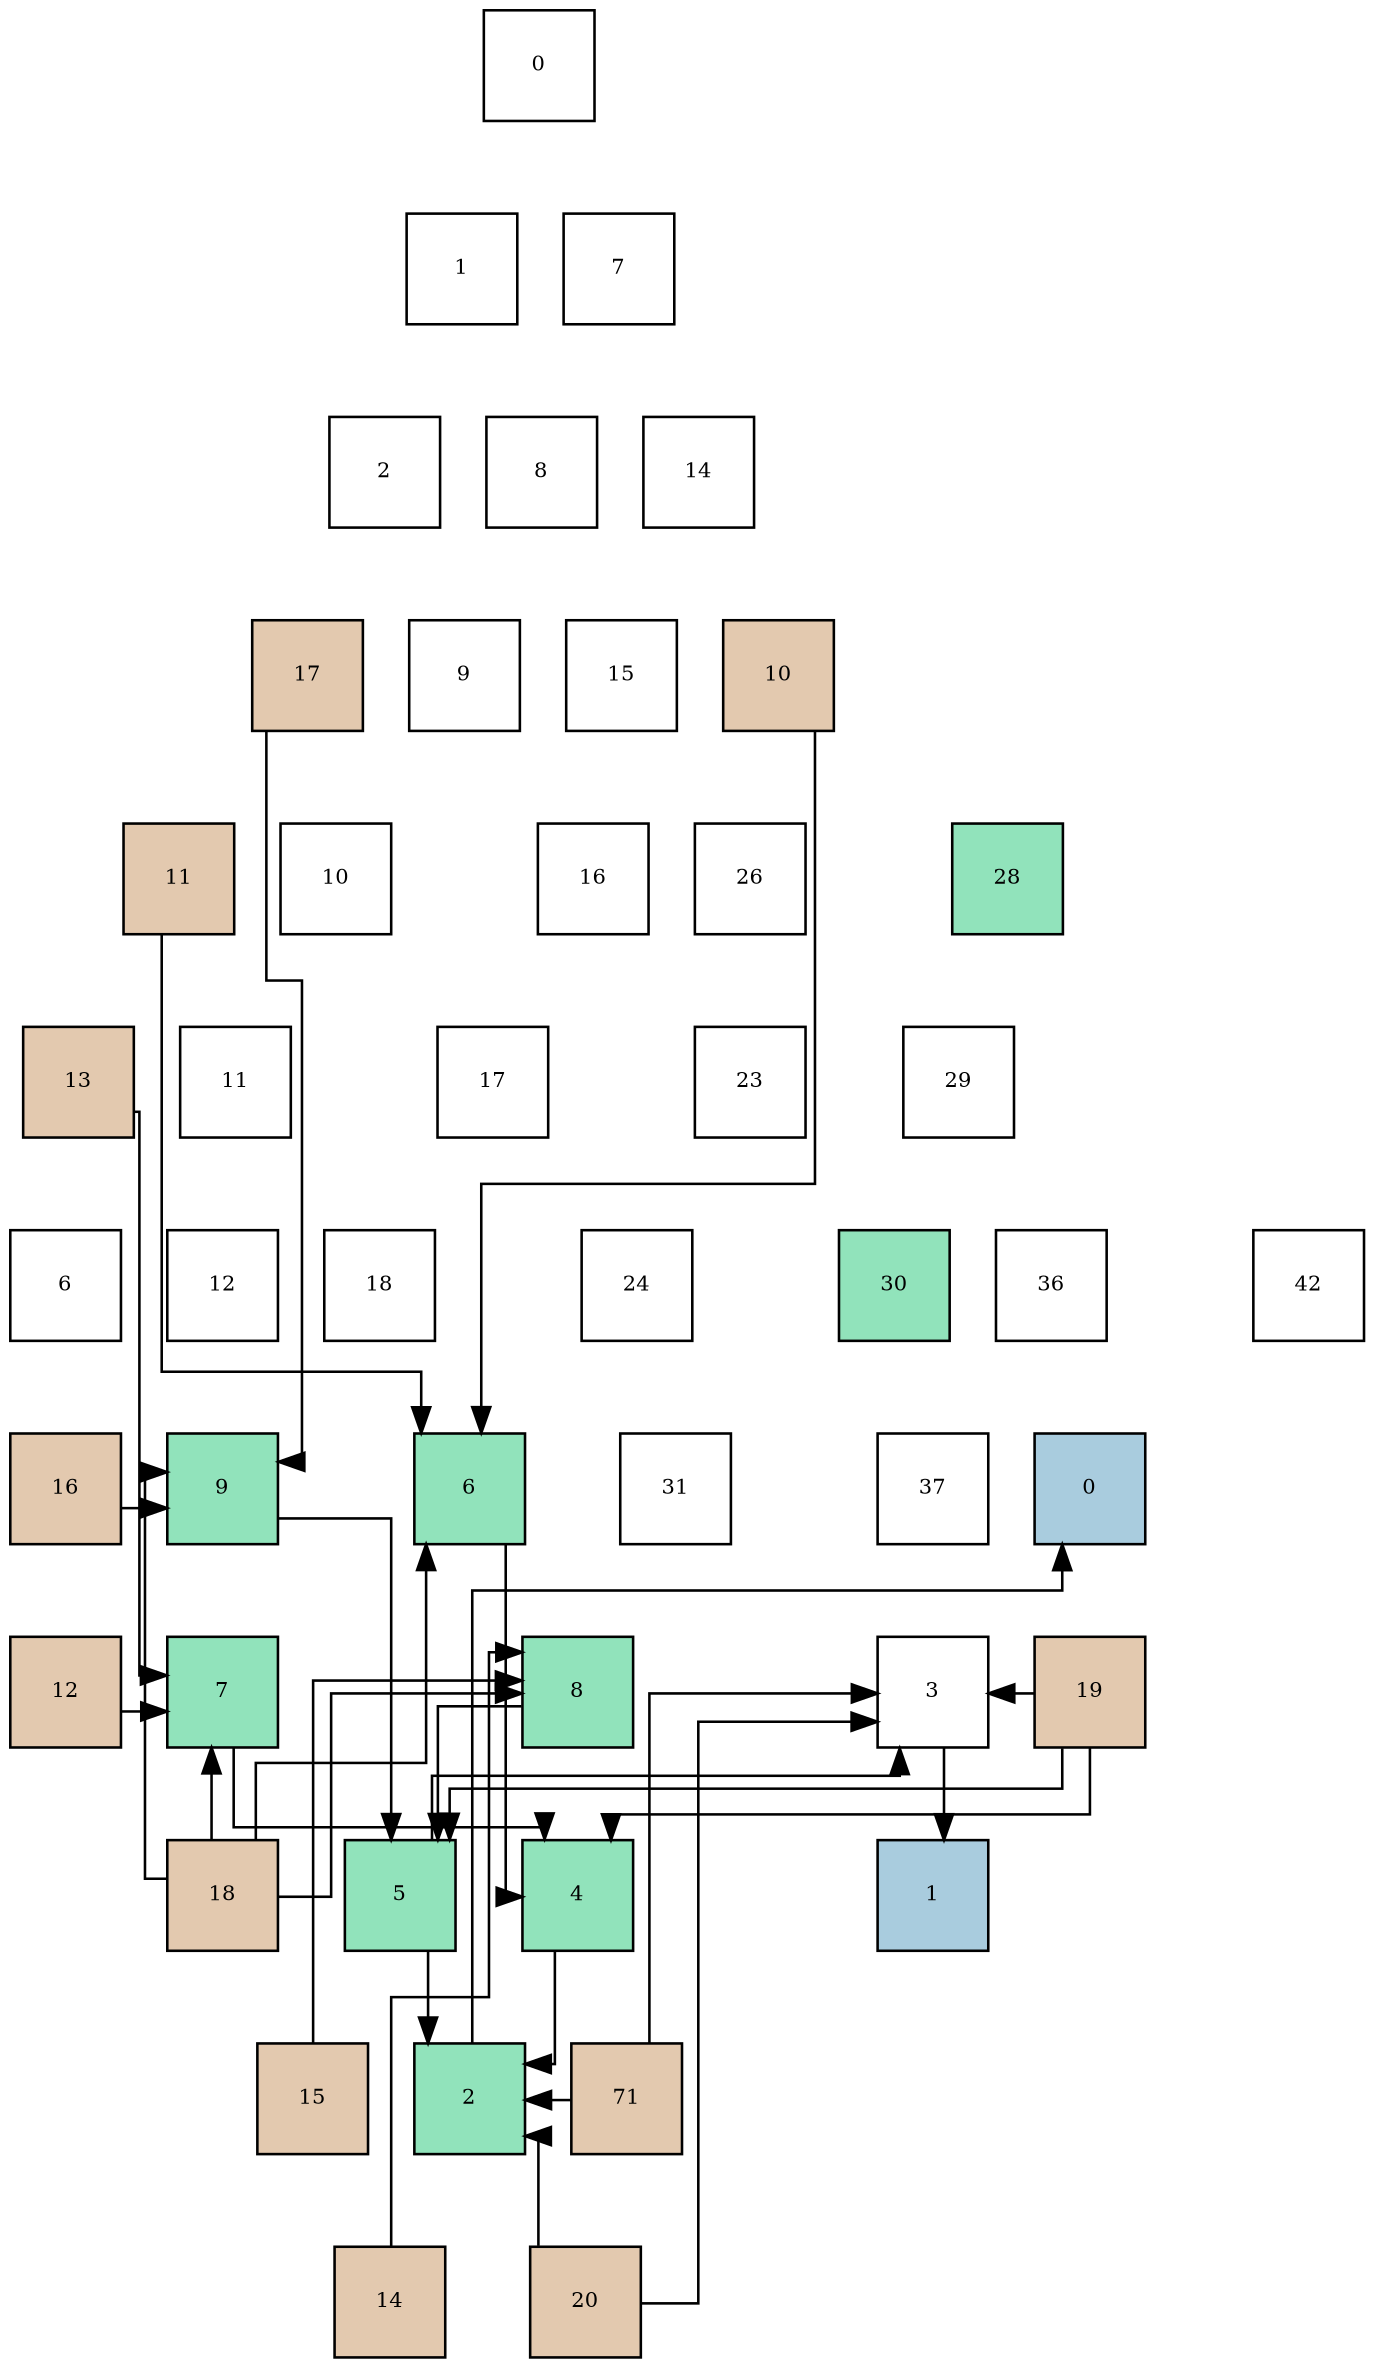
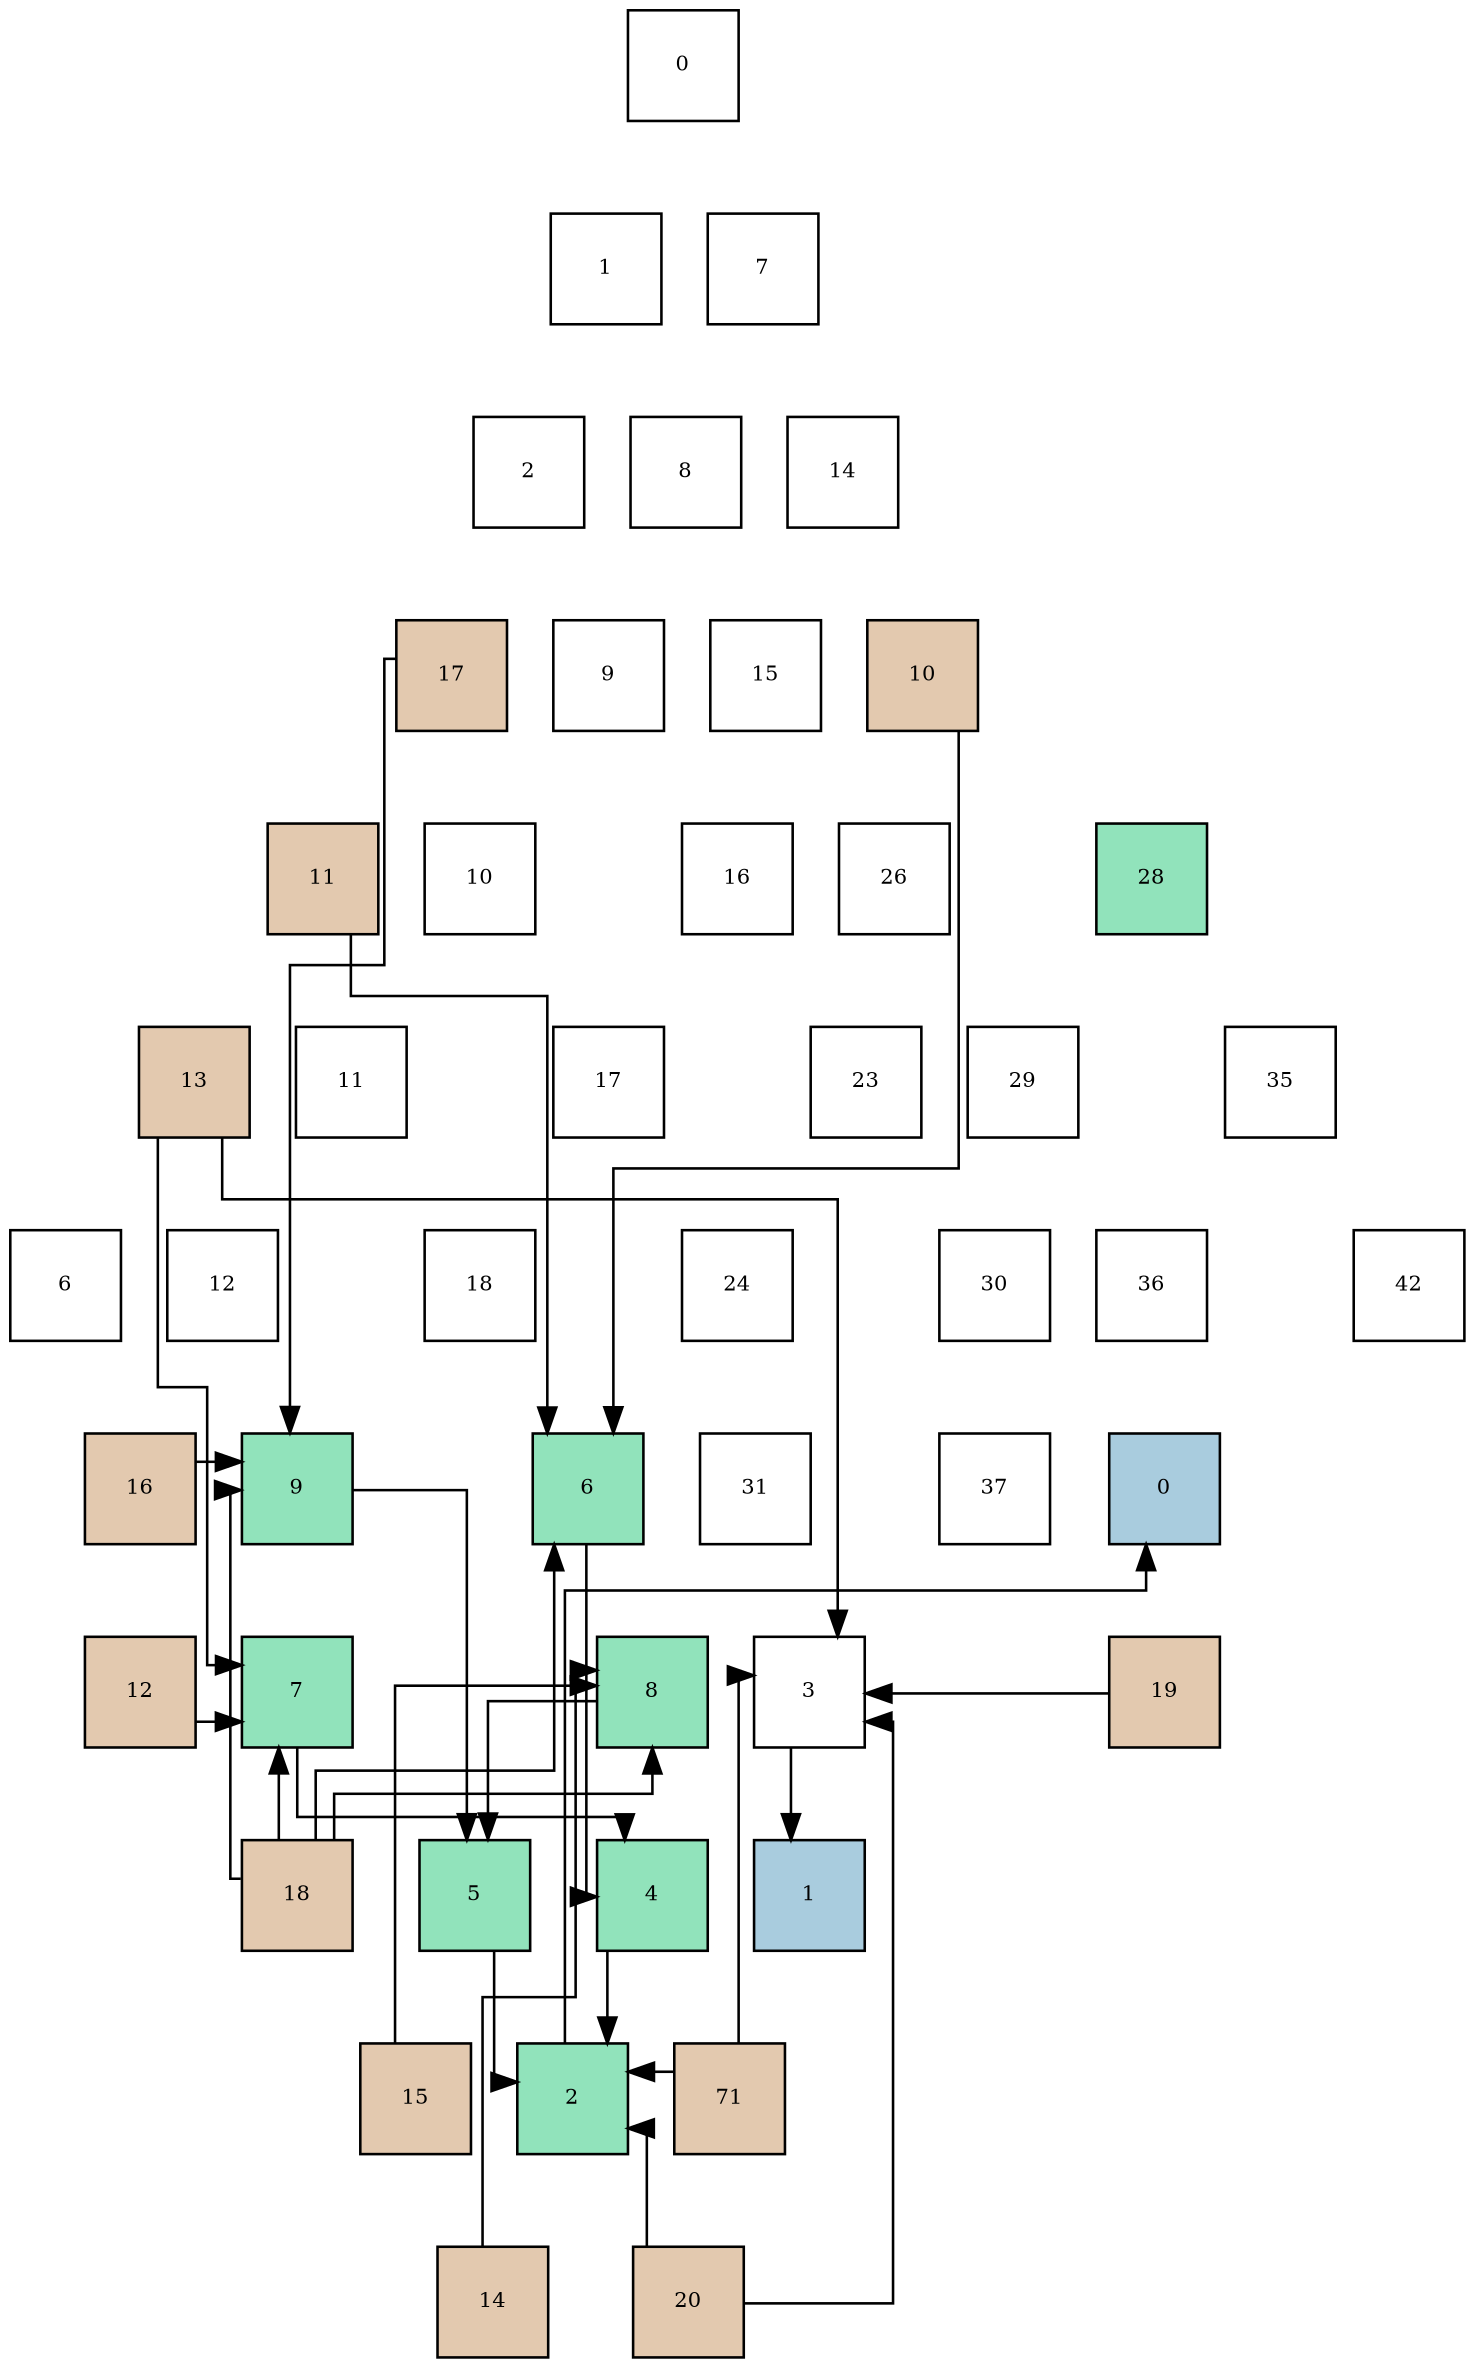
  digraph {
    rank=same
    rankdir=TB
    splines=ortho
    node [fillcolor="#ffffff" fixedsize=true fontsize=8 shape=square style=filled]
    edge [constraint=true style=invis]
    n1 [label=0 width=0.6]
    n2 [label=1 width=0.6]
    n3 [label=7 width=0.6]
    n4 [label=2 width=0.6]
    n5 [label=8 width=0.6]
    n6 [label=14 width=0.6]
    n7 [fillcolor="#e3c9af" label=17 width=0.6]
    n8 [label=9 width=0.6]
    n9 [label=15 width=0.6]
    n10 [fillcolor="#e3c9af" label=11 width=0.6]
    n11 [label=10 width=0.6]
    n12 [fillcolor="#91e3bb" label=9 width=0.6]
    n13 [label=16 width=0.6]
    n14 [fillcolor="#e3c9af" label=13 width=0.6]
    n15 [label=11 width=0.6]
    n16 [fillcolor="#91e3bb" label=6 width=0.6]
    n17 [label=17 width=0.6]
    n18 [fillcolor="#91e3bb" label=7 width=0.6]
    n19 [fillcolor="#e3c9af" label=12 width=0.6]
    n20 [fillcolor="#91e3bb" label=5 width=0.6]
    n21 [label=6 width=0.6]
    n22 [label=12 width=0.6]
    n23 [label=18 width=0.6]
    n24 [fillcolor="#91e3bb" label=8 width=0.6]
    n25 [fillcolor="#91e3bb" label=4 width=0.6]
    n26 [fillcolor="#e3c9af" label=16 width=0.6]
    n27 [fillcolor="#e3c9af" label=18 width=0.6]
    n28 [fillcolor="#e3c9af" label=10 width=0.6]
    n29 [label=26 width=0.6]
    n30 [label=23 width=0.6]
    n31 [label=24 width=0.6]
    n32 [fillcolor="#91e3bb" label=28 width=0.6]
    n33 [label=29 width=0.6]
-   n34 [fillcolor="#91e3bb" label=30 width=0.6]
+   n34 [label=30 width=0.6]
    n35 [label=31 width=0.6]
    n36 [fillcolor="#e3c9af" label=15 width=0.6]
    n37 [label=3 width=0.6]
    n38 [fillcolor="#91e3bb" label=2 width=0.6]
+   n39 [label=35 width=0.6]
    n40 [label=36 width=0.6]
    n41 [label=37 width=0.6]
    n42 [fillcolor="#e3c9af" label=71 width=0.6]
    n43 [fillcolor="#e3c9af" label=14 width=0.6]
    n44 [label=42 width=0.6]
    n45 [fillcolor="#a9ccde" label=0 width=0.6]
    n46 [fillcolor="#e3c9af" label=19 width=0.6]
    n47 [fillcolor="#a9ccde" label=1 width=0.6]
    n48 [fillcolor="#e3c9af" label=20 width=0.6]
    n1 -> n2
    n1 -> n3
    n2 -> n4
    n2 -> n5
    n3 -> n5
    n3 -> n6
    n4 -> n7
    n4 -> n8
    n5 -> n8
    n5 -> n9
    n6 -> n9
    n6 -> n28
    n7 -> n10
    n7 -> n11
    n7 -> n12 [constraint=false style=vis]
    n8 -> n11
    n8 -> n13
    n9 -> n13
    n9 -> n29
    n10 -> n14
    n10 -> n15
    n10 -> n16 [constraint=false style=vis]
    n11 -> n15
    n11 -> n17
    n12 -> n18
    n12 -> n19
    n12 -> n20 [constraint=false style=vis]
    n13 -> n17
    n13 -> n30
    n14 -> n18 [constraint=false style=vis]
    n14 -> n21
    n14 -> n22
    n15 -> n22
    n15 -> n23
    n16 -> n18
    n16 -> n24
    n16 -> n25 [constraint=false style=vis]
    n17 -> n23
    n17 -> n31
    n18 -> n20
    n18 -> n25 [constraint=false style=vis]
    n18 -> n27
    n19 -> n18 [constraint=false style=vis]
    n19 -> n27
    n20 -> n36
-   n20 -> n37 [constraint=false style=vis]
+   n14 -> n37 [constraint=false style=vis]
    n20 -> n38 [constraint=false style=vis]
    n20 -> n38
    n21 -> n26
    n22 -> n12
    n22 -> n26
    n23 -> n12
    n23 -> n16
    n24 -> n20 [constraint=false style=vis]
    n24 -> n20
    n24 -> n25
    n25 -> n38 [constraint=false style=vis]
    n25 -> n38
    n25 -> n42
    n26 -> n12 [constraint=false style=vis]
    n26 -> n19
    n27 -> n12 [constraint=false style=vis]
    n27 -> n16 [constraint=false style=vis]
    n27 -> n18 [constraint=false style=vis]
    n27 -> n24 [constraint=false style=vis]
    n27 -> n36
    n28 -> n16 [constraint=false style=vis]
    n28 -> n29
    n28 -> n32
    n29 -> n30
    n29 -> n33
    n30 -> n31
    n30 -> n34
    n31 -> n16
    n31 -> n35
    n32 -> n33
+   n32 -> n39
    n33 -> n34
    n33 -> n40
    n34 -> n35
    n34 -> n41
    n35 -> n24
    n35 -> n37
    n36 -> n24 [constraint=false style=vis]
    n36 -> n43
    n37 -> n25
    n37 -> n47 [constraint=false style=vis]
    n37 -> n47
    n38 -> n43
    n38 -> n45 [constraint=false style=vis]
    n38 -> n48
+   n39 -> n40
+   n39 -> n44
    n40 -> n41
    n40 -> n45
    n41 -> n37
    n41 -> n46
    n42 -> n37 [constraint=false style=vis]
    n42 -> n38 [constraint=false style=vis]
    n42 -> n48
    n43 -> n24 [constraint=false style=vis]
    n44 -> n45
    n45 -> n46
-   n46 -> n20 [constraint=false style=vis]
-   n46 -> n25 [constraint=false style=vis]
    n46 -> n37 [constraint=false style=vis]
    n46 -> n47
    n47 -> n42
    n48 -> n37 [constraint=false style=vis]
    n48 -> n38 [constraint=false style=vis]
  }
